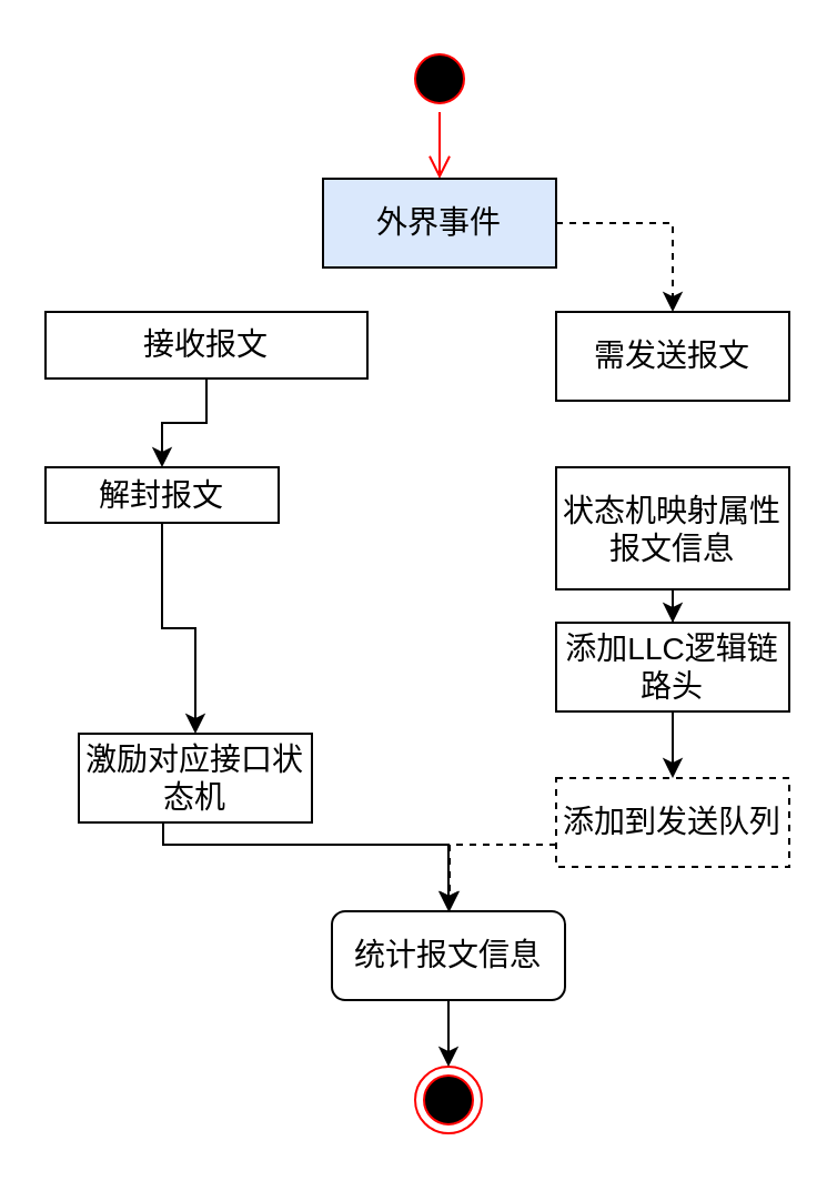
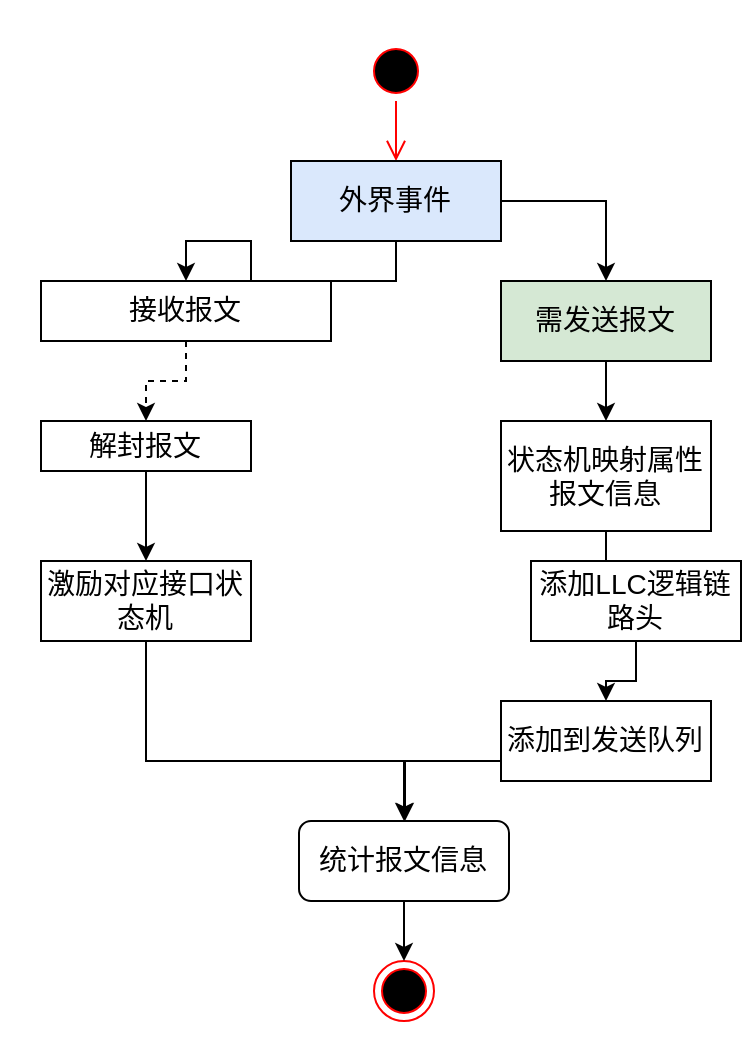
  <mxCell id="0" />
  <mxCell id="1" parent="0" />
  <mxCell id="2" value="" style="ellipse;html=1;shape=startState;fillColor=#000000;strokeColor=#ff0000;" vertex="1" parent="1"><mxGeometry x="182.5" y="20" width="30" height="30" as="geometry" /></mxCell>
  <mxCell id="3" value="" style="html=1;verticalAlign=bottom;endArrow=open;endSize=8;strokeColor=#ff0000;rounded=0;entryX=0.5;entryY=0;entryDx=0;entryDy=0;" edge="1" parent="1" source="2" target="6"><mxGeometry relative="1" as="geometry"><mxPoint x="195" y="80" as="targetPoint" /></mxGeometry></mxCell>
- <mxCell id="5" style="edgeStyle=orthogonalEdgeStyle;rounded=0;orthogonalLoop=1;jettySize=auto;html=1;entryX=0.5;entryY=0;entryDx=0;entryDy=0;dashed=1;" edge="1" parent="1" source="6" target="11"><mxGeometry relative="1" as="geometry"><Array as="points"><mxPoint x="303" y="100" /></Array></mxGeometry></mxCell>
+ <mxCell id="4" style="edgeStyle=orthogonalEdgeStyle;rounded=0;orthogonalLoop=1;jettySize=auto;html=1;entryX=0.5;entryY=0;entryDx=0;entryDy=0;" edge="1" parent="1" source="6" target="9"><mxGeometry relative="1" as="geometry" /></mxCell>
+ <mxCell id="5" style="edgeStyle=orthogonalEdgeStyle;rounded=0;orthogonalLoop=1;jettySize=auto;html=1;entryX=0.5;entryY=0;entryDx=0;entryDy=0;" edge="1" parent="1" source="6" target="11"><mxGeometry relative="1" as="geometry"><Array as="points"><mxPoint x="303" y="100" /></Array></mxGeometry></mxCell>
  <mxCell id="6" value="&lt;span style=&quot;font-size: 14px;&quot;&gt;外界事件&lt;/span&gt;" style="html=1;whiteSpace=wrap;fillColor=#dae8fc;" vertex="1" parent="1"><mxGeometry x="145" y="80" width="105" height="40" as="geometry" /></mxCell>
  <mxCell id="7" value="" style="ellipse;html=1;shape=endState;fillColor=#000000;strokeColor=#ff0000;" vertex="1" parent="1"><mxGeometry x="186.5" y="480" width="30" height="30" as="geometry" /></mxCell>
- <mxCell id="8" style="edgeStyle=orthogonalEdgeStyle;rounded=0;orthogonalLoop=1;jettySize=auto;html=1;entryX=0.5;entryY=0;entryDx=0;entryDy=0;" edge="1" parent="1" source="9" target="13"><mxGeometry relative="1" as="geometry" /></mxCell>
+ <mxCell id="8" style="edgeStyle=orthogonalEdgeStyle;rounded=0;orthogonalLoop=1;jettySize=auto;html=1;entryX=0.5;entryY=0;entryDx=0;entryDy=0;dashed=1;" edge="1" parent="1" source="9" target="13"><mxGeometry relative="1" as="geometry" /></mxCell>
  <mxCell id="9" value="&lt;span style=&quot;font-size: 14px;&quot;&gt;接收报文&lt;/span&gt;" style="html=1;whiteSpace=wrap;" vertex="1" parent="1"><mxGeometry x="20" y="140" width="145" height="30" as="geometry" /></mxCell>
- <mxCell id="11" value="&lt;span style=&quot;font-size: 14px;&quot;&gt;需发送报文&lt;/span&gt;" style="html=1;whiteSpace=wrap;" vertex="1" parent="1"><mxGeometry x="250" y="140" width="105" height="40" as="geometry" /></mxCell>
+ <mxCell id="10" style="edgeStyle=orthogonalEdgeStyle;rounded=0;orthogonalLoop=1;jettySize=auto;html=1;entryX=0.5;entryY=0;entryDx=0;entryDy=0;" edge="1" parent="1" source="11" target="17"><mxGeometry relative="1" as="geometry"><mxPoint x="302.5" y="210" as="targetPoint" /></mxGeometry></mxCell>
+ <mxCell id="11" value="&lt;span style=&quot;font-size: 14px;&quot;&gt;需发送报文&lt;/span&gt;" style="html=1;whiteSpace=wrap;fillColor=#d5e8d4;" vertex="1" parent="1"><mxGeometry x="250" y="140" width="105" height="40" as="geometry" /></mxCell>
  <mxCell id="12" style="edgeStyle=orthogonalEdgeStyle;rounded=0;orthogonalLoop=1;jettySize=auto;html=1;" edge="1" parent="1" source="13" target="15"><mxGeometry relative="1" as="geometry" /></mxCell>
  <mxCell id="13" value="&lt;span style=&quot;font-size: 14px;&quot;&gt;解封报文&lt;/span&gt;" style="html=1;whiteSpace=wrap;" vertex="1" parent="1"><mxGeometry x="20" y="210" width="105" height="25" as="geometry" /></mxCell>
  <mxCell id="14" style="edgeStyle=orthogonalEdgeStyle;rounded=0;orthogonalLoop=1;jettySize=auto;html=1;entryX=0.5;entryY=0;entryDx=0;entryDy=0;" edge="1" parent="1" source="15" target="23"><mxGeometry relative="1" as="geometry"><Array as="points"><mxPoint x="73" y="380" /><mxPoint x="202" y="380" /></Array></mxGeometry></mxCell>
- <mxCell id="15" value="&lt;span style=&quot;font-size: 14px;&quot;&gt;激励对应接口状态机&lt;/span&gt;" style="html=1;whiteSpace=wrap;" vertex="1" parent="1"><mxGeometry x="35" y="330" width="105" height="40" as="geometry" /></mxCell>
+ <mxCell id="15" value="&lt;span style=&quot;font-size: 14px;&quot;&gt;激励对应接口状态机&lt;/span&gt;" style="html=1;whiteSpace=wrap;" vertex="1" parent="1"><mxGeometry x="20" y="280" width="105" height="40" as="geometry" /></mxCell>
  <mxCell id="16" style="edgeStyle=orthogonalEdgeStyle;rounded=0;orthogonalLoop=1;jettySize=auto;html=1;" edge="1" parent="1" source="17" target="19"><mxGeometry relative="1" as="geometry" /></mxCell>
  <mxCell id="17" value="&lt;span style=&quot;font-size: 14px;&quot;&gt;状态机映射属性报文信息&lt;/span&gt;" style="html=1;whiteSpace=wrap;" vertex="1" parent="1"><mxGeometry x="250" y="210" width="105" height="55" as="geometry" /></mxCell>
  <mxCell id="18" style="edgeStyle=orthogonalEdgeStyle;rounded=0;orthogonalLoop=1;jettySize=auto;html=1;" edge="1" parent="1" source="19" target="21"><mxGeometry relative="1" as="geometry" /></mxCell>
- <mxCell id="19" value="&lt;span style=&quot;font-size: 14px;&quot;&gt;添加LLC逻辑链路头&lt;/span&gt;" style="html=1;whiteSpace=wrap;" vertex="1" parent="1"><mxGeometry x="250" y="280" width="105" height="40" as="geometry" /></mxCell>
- <mxCell id="20" style="edgeStyle=orthogonalEdgeStyle;rounded=0;orthogonalLoop=1;jettySize=auto;html=1;dashed=1;" edge="1" parent="1" source="21" target="23"><mxGeometry relative="1" as="geometry"><Array as="points"><mxPoint x="202" y="380" /></Array></mxGeometry></mxCell>
- <mxCell id="21" value="&lt;font style=&quot;font-size: 14px;&quot;&gt;添加到发送队列&lt;/font&gt;" style="html=1;whiteSpace=wrap;dashed=1;" vertex="1" parent="1"><mxGeometry x="250" y="350" width="105" height="40" as="geometry" /></mxCell>
+ <mxCell id="19" value="&lt;span style=&quot;font-size: 14px;&quot;&gt;添加LLC逻辑链路头&lt;/span&gt;" style="html=1;whiteSpace=wrap;" vertex="1" parent="1"><mxGeometry x="265" y="280" width="105" height="40" as="geometry" /></mxCell>
+ <mxCell id="20" style="edgeStyle=orthogonalEdgeStyle;rounded=0;orthogonalLoop=1;jettySize=auto;html=1;" edge="1" parent="1" source="21" target="23"><mxGeometry relative="1" as="geometry"><Array as="points"><mxPoint x="202" y="380" /></Array></mxGeometry></mxCell>
+ <mxCell id="21" value="&lt;font style=&quot;font-size: 14px;&quot;&gt;添加到发送队列&lt;/font&gt;" style="html=1;whiteSpace=wrap;" vertex="1" parent="1"><mxGeometry x="250" y="350" width="105" height="40" as="geometry" /></mxCell>
  <mxCell id="22" style="edgeStyle=orthogonalEdgeStyle;rounded=0;orthogonalLoop=1;jettySize=auto;html=1;entryX=0.5;entryY=0;entryDx=0;entryDy=0;" edge="1" parent="1" source="23" target="7"><mxGeometry relative="1" as="geometry" /></mxCell>
  <mxCell id="23" value="&lt;font style=&quot;font-size: 14px;&quot;&gt;统计报文信息&lt;/font&gt;" style="html=1;whiteSpace=wrap;rounded=1;" vertex="1" parent="1"><mxGeometry x="149" y="410" width="105" height="40" as="geometry" /></mxCell>
